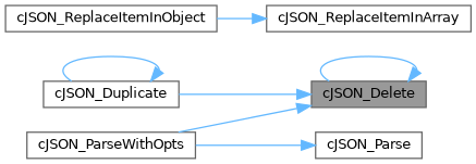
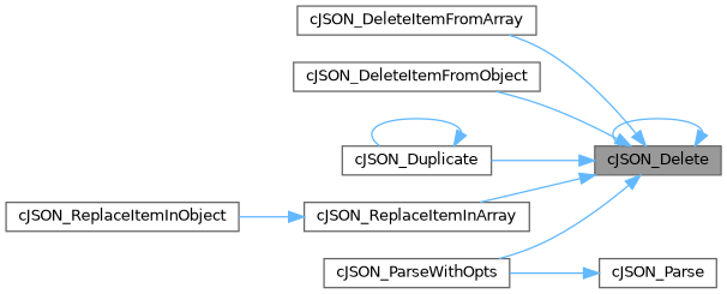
  digraph {
    rankdir=RL
    node [color=grey40 fillcolor=white fontname=Helvetica fontsize=10 shape=box style=filled]
    edge [color=steelblue1 dir=back fontname=Helvetica fontsize=10 labelfontname=Helvetica labelfontsize=10 style=solid]
    n1 [color=gray40 fillcolor=grey60 fontcolor=black height=0.2 label=cJSON_Delete width=0.4]
+   n2 [height=0.2 label=cJSON_DeleteItemFromArray width=0.4]
+   n3 [height=0.2 label=cJSON_DeleteItemFromObject width=0.4]
    n4 [height=0.2 label=cJSON_Duplicate width=0.4]
    n5 [height=0.2 label=cJSON_ParseWithOpts width=0.4]
    n6 [height=0.2 label=cJSON_ReplaceItemInArray width=0.4]
    n7 [height=0.2 label=cJSON_ReplaceItemInObject width=0.4]
    n8 [height=0.2 label=cJSON_Parse width=0.4]
    n1 -> n1
+   n1 -> n2
+   n1 -> n3
    n1 -> n4
    n1 -> n5
+   n1 -> n6
    n4 -> n4
    n6 -> n7
    n8 -> n5
  }
